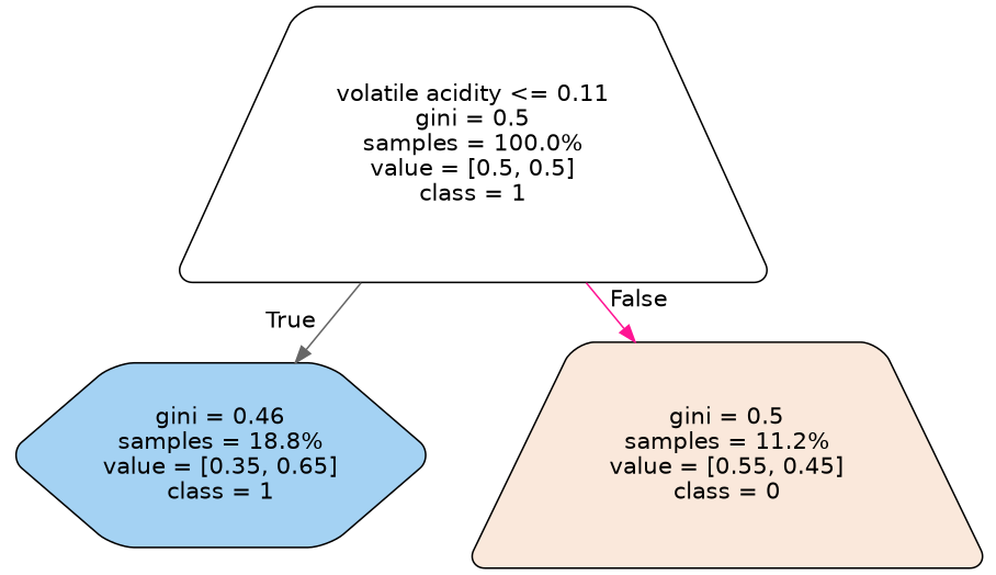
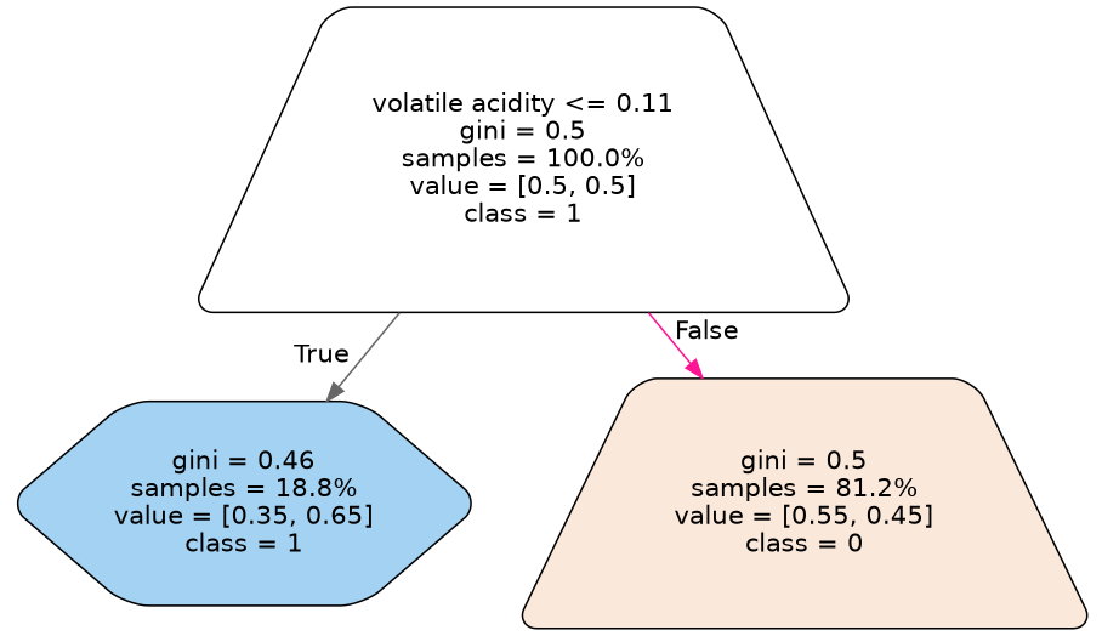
  digraph {
    node [color=black fontname=helvetica shape=trapezium style="filled, rounded"]
    edge [fontname=helvetica labeldistance=2.5]
    n1 [fillcolor="#ffffff" label="volatile acidity <= 0.11\ngini = 0.5\nsamples = 100.0%\nvalue = [0.5, 0.5]\nclass = 1"]
    n2 [fillcolor="#a4d2f3" label="gini = 0.46\nsamples = 18.8%\nvalue = [0.35, 0.65]\nclass = 1" shape=hexagon]
-   n3 [fillcolor="#fae8db" label="gini = 0.5\nsamples = 11.2%\nvalue = [0.55, 0.45]\nclass = 0"]
+   n3 [fillcolor="#fae8db" label="gini = 0.5\nsamples = 81.2%\nvalue = [0.55, 0.45]\nclass = 0"]
    n1 -> n2 [headlabel=True labelangle=45 color=gray40]
    n1 -> n3 [headlabel=False labelangle=-45 color=deeppink]
  }
